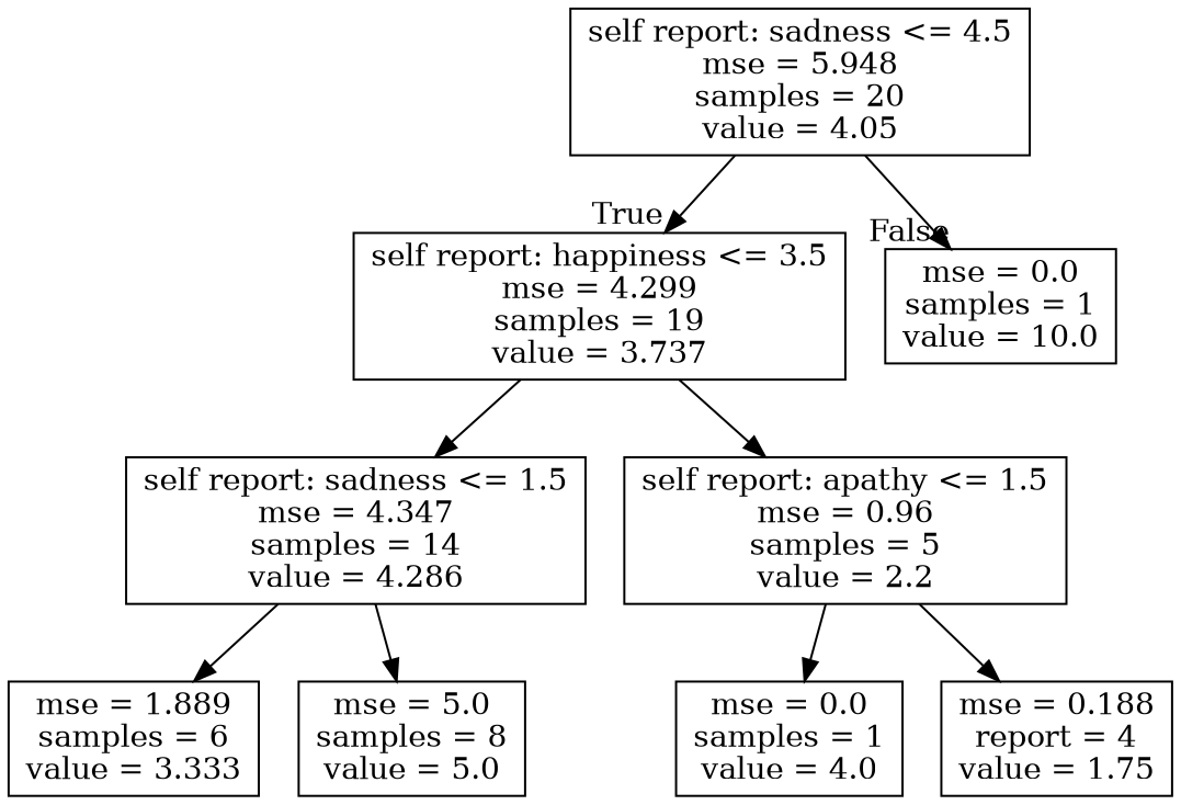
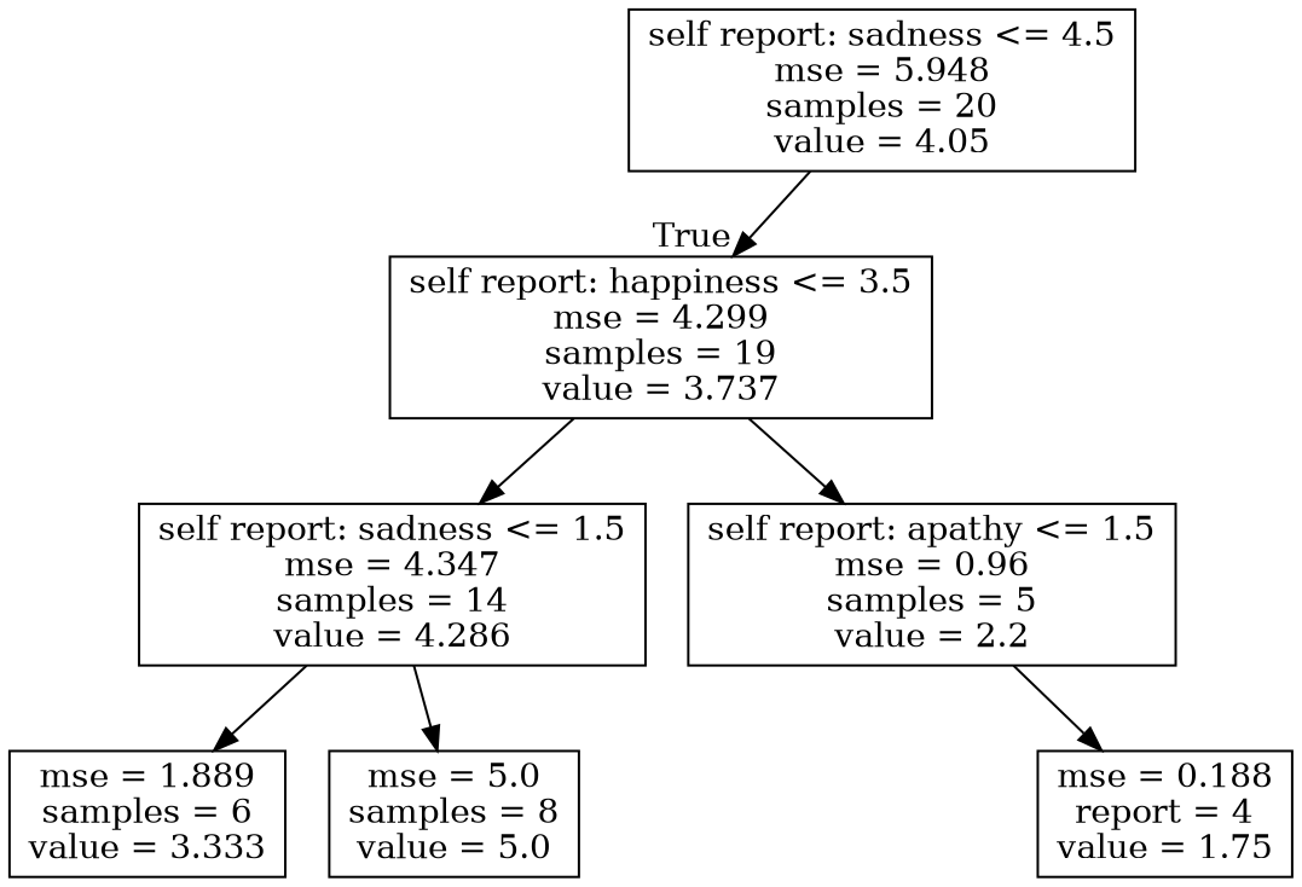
  digraph {
    node [shape=box]
    n1 [label="self report: sadness <= 4.5\nmse = 5.948\nsamples = 20\nvalue = 4.05"]
    n2 [label="self report: happiness <= 3.5\nmse = 4.299\nsamples = 19\nvalue = 3.737"]
-   n3 [label="mse = 0.0\nsamples = 1\nvalue = 10.0"]
    n4 [label="self report: sadness <= 1.5\nmse = 4.347\nsamples = 14\nvalue = 4.286"]
    n5 [label="self report: apathy <= 1.5\nmse = 0.96\nsamples = 5\nvalue = 2.2"]
    n6 [label="mse = 1.889\nsamples = 6\nvalue = 3.333"]
    n7 [label="mse = 5.0\nsamples = 8\nvalue = 5.0"]
-   n8 [label="mse = 0.0\nsamples = 1\nvalue = 4.0"]
    n9 [label="mse = 0.188\nreport = 4\nvalue = 1.75"]
    n1 -> n2 [headlabel=True labelangle=45 labeldistance=2.5]
-   n1 -> n3 [headlabel=False labelangle=-45 labeldistance=2.5]
    n2 -> n4
    n2 -> n5
    n4 -> n6
    n4 -> n7
-   n5 -> n8
    n5 -> n9
  }
